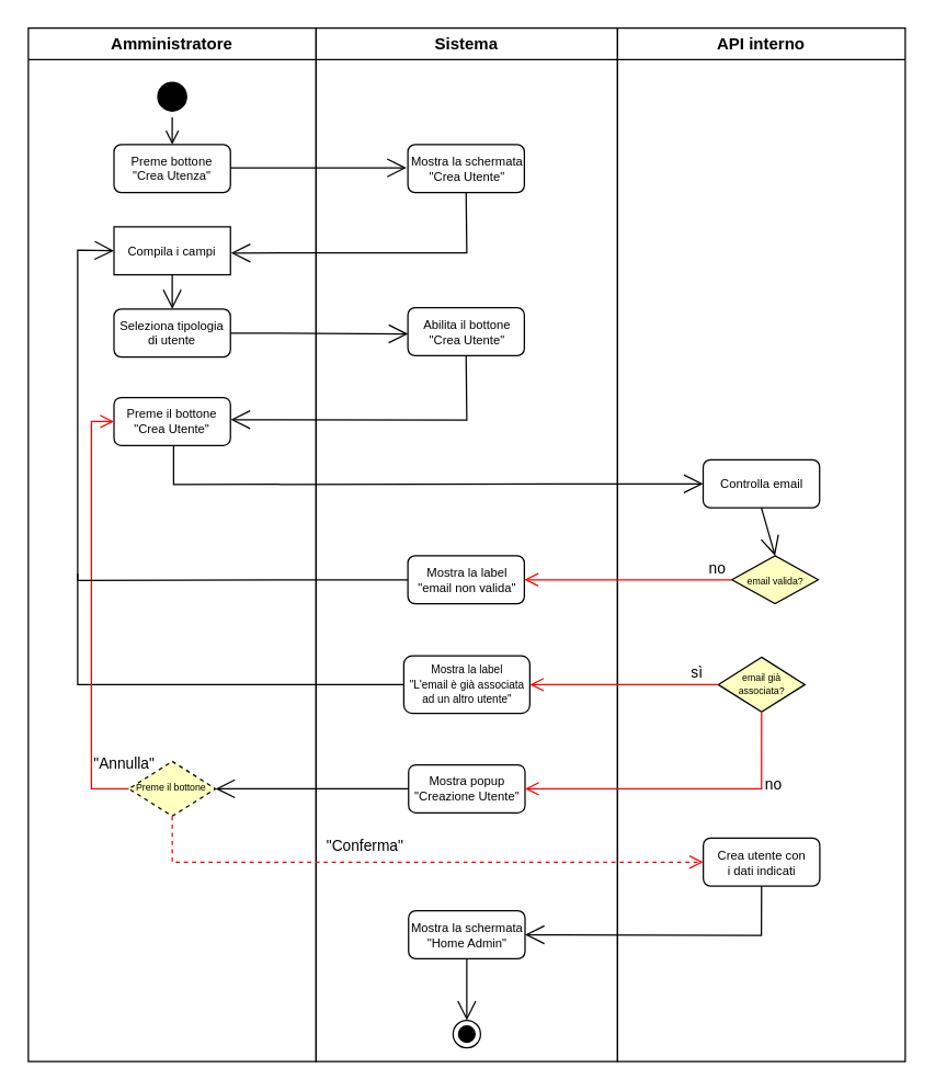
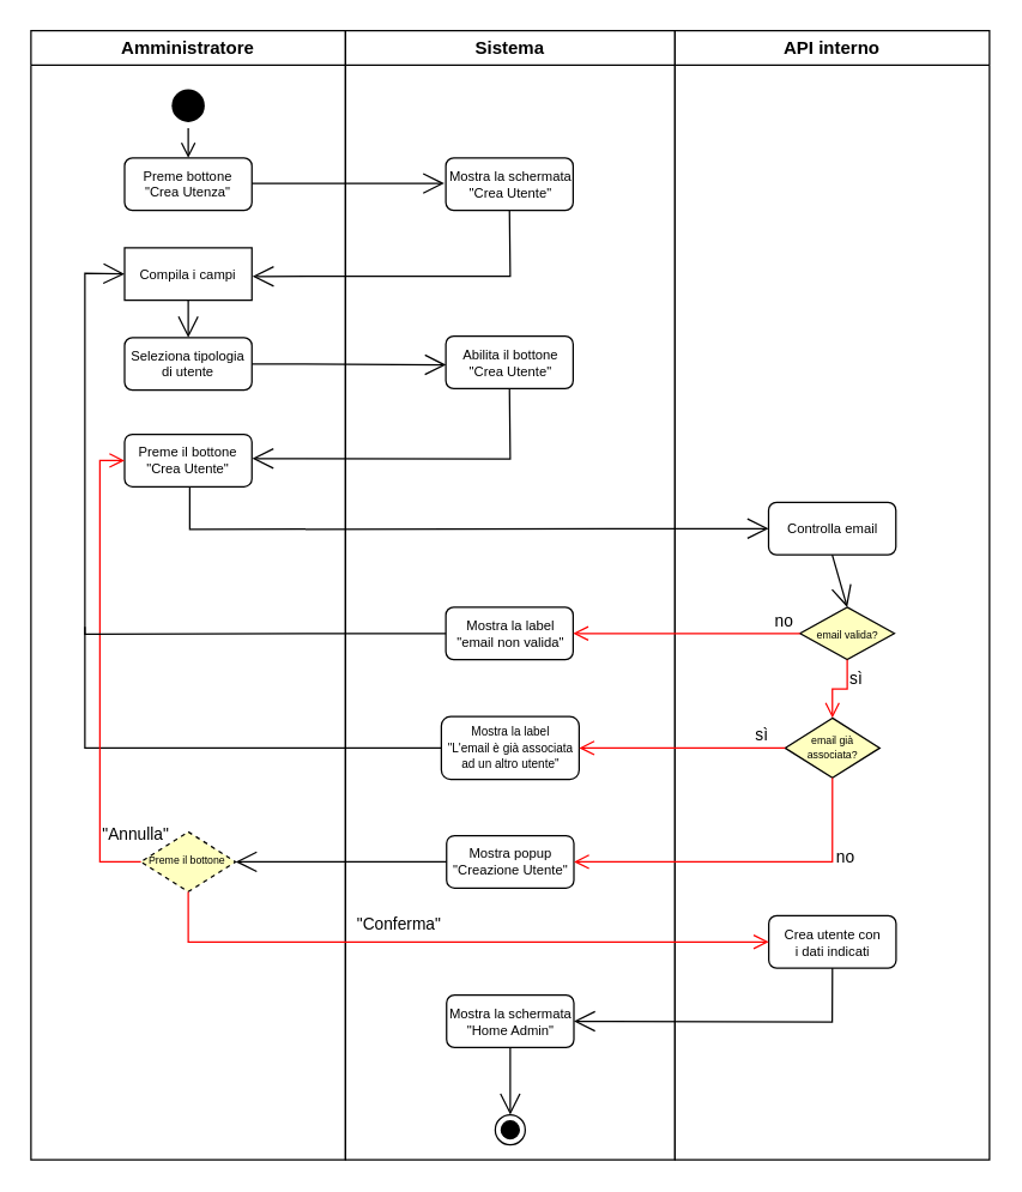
  <mxCell id="0" />
  <mxCell id="1" parent="0" />
  <mxCell id="2" value="Amministratore" style="swimlane;whiteSpace=wrap" parent="1" vertex="1"><mxGeometry x="20" y="20" width="210" height="754" as="geometry" /></mxCell>
  <mxCell id="3" value="" style="ellipse;shape=startState;fillColor=#000000;strokeColor=none;" parent="2" vertex="1"><mxGeometry x="90" y="35" width="30" height="30" as="geometry" /></mxCell>
  <mxCell id="4" value="" style="edgeStyle=elbowEdgeStyle;elbow=horizontal;verticalAlign=bottom;endArrow=open;endSize=8;strokeColor=#000000;endFill=1;rounded=0;exitX=0.5;exitY=1;exitDx=0;exitDy=0;entryX=0.5;entryY=0;entryDx=0;entryDy=0;" parent="2" source="3" target="5" edge="1"><mxGeometry x="-5" y="20" as="geometry"><mxPoint x="106" y="95" as="targetPoint" /><mxPoint x="100" y="235" as="sourcePoint" /><Array as="points" /><mxPoint x="-22" y="7" as="offset" /></mxGeometry></mxCell>
  <mxCell id="5" value="Preme bottone &#10;&quot;Crea Utenza&quot;" style="strokeColor=#000000;fontSize=9;rounded=1;" parent="2" vertex="1"><mxGeometry x="62.5" y="85" width="85" height="35" as="geometry" /></mxCell>
  <mxCell id="6" value="Compila i campi" style="strokeColor=#000000;fontSize=9;rounded=0;" parent="2" vertex="1"><mxGeometry x="62.5" y="145" width="85" height="35" as="geometry" /></mxCell>
  <mxCell id="7" value="Seleziona tipologia&#10;di utente" style="strokeColor=#000000;fontSize=9;rounded=1;" parent="2" vertex="1"><mxGeometry x="62.5" y="205" width="85" height="35" as="geometry" /></mxCell>
  <mxCell id="8" value="" style="endArrow=open;endFill=1;endSize=12;html=1;rounded=0;fontSize=9;exitX=0.5;exitY=1;exitDx=0;exitDy=0;entryX=0.5;entryY=0;entryDx=0;entryDy=0;" parent="2" source="6" target="7" edge="1"><mxGeometry width="160" relative="1" as="geometry"><mxPoint x="236" y="225" as="sourcePoint" /><mxPoint x="396" y="225" as="targetPoint" /></mxGeometry></mxCell>
  <mxCell id="9" value="Preme il bottone&#10;&quot;Crea Utente&quot;" style="strokeColor=#000000;fontSize=9;rounded=1;" parent="2" vertex="1"><mxGeometry x="62.5" y="269.5" width="85" height="35" as="geometry" /></mxCell>
  <mxCell id="10" value="" style="endArrow=none;html=1;rounded=0;labelBackgroundColor=none;fontSize=9;entryX=0;entryY=0.5;entryDx=0;entryDy=0;" parent="2" target="19" edge="1"><mxGeometry width="50" height="50" relative="1" as="geometry"><mxPoint x="36" y="398" as="sourcePoint" /><mxPoint x="106" y="458" as="targetPoint" /><Array as="points"><mxPoint x="36" y="479" /></Array></mxGeometry></mxCell>
  <mxCell id="11" value="Preme il bottone" style="rhombus;fillColor=#ffffc0;strokeColor=#000000;whiteSpace=wrap;spacing=0;fontSize=7;align=center;dashed=1;" parent="2" vertex="1"><mxGeometry x="73.38" y="535" width="63.25" height="40" as="geometry" /></mxCell>
  <mxCell id="12" value="&lt;font style=&quot;font-size: 11px;&quot;&gt;&quot;Annulla&quot;&lt;br&gt;&lt;/font&gt;" style="edgeStyle=orthogonalEdgeStyle;html=1;align=left;verticalAlign=top;endArrow=open;endSize=8;strokeColor=#ff0000;rounded=0;labelBackgroundColor=none;fontSize=7;exitX=0;exitY=0.5;exitDx=0;exitDy=0;entryX=0;entryY=0.5;entryDx=0;entryDy=0;" edge="1" parent="2" source="11" target="9"><mxGeometry x="-0.627" relative="1" as="geometry"><mxPoint x="56" y="495" as="targetPoint" /><mxPoint x="26" y="545" as="sourcePoint" /><mxPoint as="offset" /><Array as="points"><mxPoint x="46" y="555" /><mxPoint x="46" y="287" /></Array></mxGeometry></mxCell>
  <mxCell id="13" value="Sistema" style="swimlane;whiteSpace=wrap;startSize=23;" parent="1" vertex="1"><mxGeometry x="230" y="20" width="220" height="754" as="geometry" /></mxCell>
  <mxCell id="14" value="" style="endArrow=open;endFill=1;endSize=12;html=1;rounded=0;fontSize=9;strokeWidth=1;" parent="13" edge="1"><mxGeometry width="160" relative="1" as="geometry"><mxPoint x="-62.5" y="102.08" as="sourcePoint" /><mxPoint x="66" y="102" as="targetPoint" /></mxGeometry></mxCell>
  <mxCell id="15" value="Mostra la schermata&lt;br&gt;&quot;Crea Utente&quot;" style="html=1;fontSize=9;rounded=1;" parent="13" vertex="1"><mxGeometry x="67" y="85" width="85" height="35" as="geometry" /></mxCell>
  <mxCell id="16" value="Abilita il bottone&lt;br&gt;&quot;Crea Utente&quot;" style="html=1;fontSize=9;rounded=1;" parent="13" vertex="1"><mxGeometry x="67" y="204" width="85" height="35" as="geometry" /></mxCell>
  <mxCell id="17" value="" style="endArrow=open;endFill=1;endSize=12;html=1;rounded=0;fontSize=9;entryX=0;entryY=0.5;entryDx=0;entryDy=0;" parent="13" target="26" edge="1"><mxGeometry width="160" relative="1" as="geometry"><mxPoint x="-104" y="305" as="sourcePoint" /><mxPoint x="266" y="333" as="targetPoint" /><Array as="points"><mxPoint x="-104" y="333" /></Array></mxGeometry></mxCell>
  <mxCell id="18" value="Mostra la label&lt;br&gt;&quot;email non valida&quot;" style="html=1;fontSize=9;rounded=1;" parent="13" vertex="1"><mxGeometry x="67" y="385" width="85" height="35" as="geometry" /></mxCell>
  <mxCell id="19" value="&lt;font style=&quot;font-size: 8px;&quot;&gt;Mostra la label&lt;br&gt;&quot;L'email è già associata&lt;br&gt;ad un altro utente&quot;&lt;/font&gt;" style="html=1;fontSize=9;rounded=1;" parent="13" vertex="1"><mxGeometry x="64" y="458" width="92" height="42" as="geometry" /></mxCell>
  <mxCell id="20" value="Mostra popup&lt;br&gt;&quot;Creazione Utente&quot;" style="html=1;fontSize=9;rounded=1;" parent="13" vertex="1"><mxGeometry x="67.5" y="537.5" width="85" height="35" as="geometry" /></mxCell>
  <mxCell id="21" value="Mostra la schermata&lt;br&gt;&quot;Home Admin&quot;" style="html=1;fontSize=9;rounded=1;" vertex="1" parent="13"><mxGeometry x="67.5" y="644" width="85" height="35" as="geometry" /></mxCell>
  <mxCell id="22" value="" style="ellipse;html=1;shape=endState;fillColor=#000000;strokeColor=#000000;" vertex="1" parent="13"><mxGeometry x="100" y="724" width="20" height="20" as="geometry" /></mxCell>
  <mxCell id="23" value="" style="endArrow=open;endFill=1;endSize=12;html=1;rounded=0;exitX=0.5;exitY=1;exitDx=0;exitDy=0;" edge="1" parent="13" source="21" target="22"><mxGeometry width="160" relative="1" as="geometry"><mxPoint x="56" y="744" as="sourcePoint" /><mxPoint x="110" y="714" as="targetPoint" /></mxGeometry></mxCell>
  <mxCell id="24" value="API interno" style="swimlane;whiteSpace=wrap" parent="1" vertex="1"><mxGeometry x="450" y="20" width="210" height="754" as="geometry"><mxRectangle x="724.5" y="128" width="90" height="30" as="alternateBounds" /></mxGeometry></mxCell>
  <mxCell id="25" value="&lt;p style=&quot;line-height: 120%;&quot;&gt;&lt;font style=&quot;font-size: 7px;&quot;&gt;email valida?&lt;/font&gt;&lt;/p&gt;" style="rhombus;whiteSpace=wrap;html=1;fillColor=#ffffc0;strokeColor=#000000;" parent="24" vertex="1"><mxGeometry x="83.5" y="385" width="63" height="35" as="geometry" /></mxCell>
  <mxCell id="26" value="Controlla email" style="html=1;fontSize=9;rounded=1;" parent="24" vertex="1"><mxGeometry x="62.5" y="315" width="85" height="35" as="geometry" /></mxCell>
  <mxCell id="27" value="" style="endArrow=open;endFill=1;endSize=12;html=1;rounded=0;fontSize=7;exitX=0.5;exitY=1;exitDx=0;exitDy=0;entryX=0.5;entryY=0;entryDx=0;entryDy=0;" parent="24" source="26" target="25" edge="1"><mxGeometry width="160" relative="1" as="geometry"><mxPoint x="73.5" y="385" as="sourcePoint" /><mxPoint x="233.5" y="385" as="targetPoint" /></mxGeometry></mxCell>
+ <mxCell id="28" value="&lt;font style=&quot;font-size: 11px;&quot;&gt;sì&lt;br&gt;&lt;/font&gt;" style="edgeStyle=orthogonalEdgeStyle;html=1;align=left;verticalAlign=top;endArrow=open;endSize=8;strokeColor=#ff0000;rounded=0;labelBackgroundColor=none;fontSize=7;exitX=0.5;exitY=1;exitDx=0;exitDy=0;entryX=0.5;entryY=0;entryDx=0;entryDy=0;" parent="24" source="25" target="29" edge="1"><mxGeometry x="-1" relative="1" as="geometry"><mxPoint x="105" y="468" as="targetPoint" /><mxPoint x="104.71" y="448" as="sourcePoint" /></mxGeometry></mxCell>
  <mxCell id="29" value="email già&#10;associata?" style="rhombus;fillColor=#ffffc0;strokeColor=#000000;whiteSpace=wrap;spacing=0;fontSize=7;align=center;" parent="24" vertex="1"><mxGeometry x="73.5" y="459" width="63.25" height="40" as="geometry" /></mxCell>
  <mxCell id="30" value="Crea utente con&lt;br&gt;i dati indicati" style="html=1;fontSize=9;rounded=1;" vertex="1" parent="24"><mxGeometry x="62.63" y="591" width="85" height="35" as="geometry" /></mxCell>
  <mxCell id="31" value="" style="endArrow=open;endFill=1;endSize=12;html=1;rounded=0;fontSize=9;exitX=0.5;exitY=1;exitDx=0;exitDy=0;entryX=1.005;entryY=0.546;entryDx=0;entryDy=0;entryPerimeter=0;" parent="1" source="15" target="6" edge="1"><mxGeometry width="160" relative="1" as="geometry"><mxPoint x="340" y="145" as="sourcePoint" /><mxPoint x="176" y="184" as="targetPoint" /><Array as="points"><mxPoint x="340" y="184" /></Array></mxGeometry></mxCell>
  <mxCell id="32" value="" style="endArrow=open;endFill=1;endSize=12;html=1;rounded=0;fontSize=9;exitX=1;exitY=0.5;exitDx=0;exitDy=0;entryX=0.002;entryY=0.548;entryDx=0;entryDy=0;entryPerimeter=0;" parent="1" source="7" target="16" edge="1"><mxGeometry width="160" relative="1" as="geometry"><mxPoint x="186" y="245" as="sourcePoint" /><mxPoint x="276" y="244" as="targetPoint" /></mxGeometry></mxCell>
  <mxCell id="33" value="" style="endArrow=open;endFill=1;endSize=12;html=1;rounded=0;fontSize=9;exitX=0.5;exitY=1;exitDx=0;exitDy=0;entryX=1.003;entryY=0.463;entryDx=0;entryDy=0;entryPerimeter=0;" parent="1" source="16" target="9" edge="1"><mxGeometry width="160" relative="1" as="geometry"><mxPoint x="236" y="365" as="sourcePoint" /><mxPoint x="176" y="306" as="targetPoint" /><Array as="points"><mxPoint x="340" y="306" /></Array></mxGeometry></mxCell>
  <mxCell id="34" value="no" style="edgeStyle=orthogonalEdgeStyle;html=1;align=left;verticalAlign=bottom;endArrow=open;endSize=8;strokeColor=#ff0000;rounded=0;exitX=0;exitY=0.5;exitDx=0;exitDy=0;entryX=1;entryY=0.5;entryDx=0;entryDy=0;labelBackgroundColor=none;" parent="1" source="25" target="18" edge="1"><mxGeometry x="-0.753" relative="1" as="geometry"><mxPoint x="396" y="422" as="targetPoint" /><mxPoint x="386" y="468" as="sourcePoint" /><mxPoint as="offset" /></mxGeometry></mxCell>
  <mxCell id="35" value="" style="endArrow=open;endFill=1;endSize=12;html=1;rounded=0;labelBackgroundColor=none;fontSize=7;exitX=0;exitY=0.5;exitDx=0;exitDy=0;entryX=0;entryY=0.5;entryDx=0;entryDy=0;" parent="1" source="18" target="6" edge="1"><mxGeometry width="160" relative="1" as="geometry"><mxPoint x="56" y="405" as="sourcePoint" /><mxPoint x="56" y="155" as="targetPoint" /><Array as="points"><mxPoint x="56" y="423" /><mxPoint x="56" y="182" /></Array></mxGeometry></mxCell>
  <mxCell id="36" value="sì" style="edgeStyle=orthogonalEdgeStyle;html=1;align=left;verticalAlign=bottom;endArrow=open;endSize=8;strokeColor=#ff0000;rounded=0;exitX=0;exitY=0.5;exitDx=0;exitDy=0;labelBackgroundColor=none;entryX=1;entryY=0.5;entryDx=0;entryDy=0;" parent="1" source="29" target="19" edge="1"><mxGeometry x="-0.683" relative="1" as="geometry"><mxPoint x="406" y="498" as="targetPoint" /><mxPoint x="481.5" y="508" as="sourcePoint" /><mxPoint as="offset" /></mxGeometry></mxCell>
  <mxCell id="37" value="&lt;font style=&quot;font-size: 11px;&quot;&gt;no&lt;br&gt;&lt;/font&gt;" style="edgeStyle=orthogonalEdgeStyle;html=1;align=left;verticalAlign=top;endArrow=open;endSize=8;strokeColor=#ff0000;rounded=0;labelBackgroundColor=none;fontSize=7;exitX=0.5;exitY=1;exitDx=0;exitDy=0;entryX=1;entryY=0.5;entryDx=0;entryDy=0;" parent="1" source="29" target="20" edge="1"><mxGeometry x="-0.653" y="1" relative="1" as="geometry"><mxPoint x="546" y="624" as="targetPoint" /><mxPoint x="554.71" y="548" as="sourcePoint" /><Array as="points"><mxPoint x="555" y="575" /></Array><mxPoint as="offset" /></mxGeometry></mxCell>
  <mxCell id="38" value="" style="endArrow=open;endFill=1;endSize=12;html=1;rounded=0;labelBackgroundColor=none;fontSize=9;exitX=0;exitY=0.5;exitDx=0;exitDy=0;entryX=1;entryY=0.5;entryDx=0;entryDy=0;" parent="1" source="20" target="11" edge="1"><mxGeometry width="160" relative="1" as="geometry"><mxPoint x="46" y="634" as="sourcePoint" /><mxPoint x="163.25" y="575" as="targetPoint" /></mxGeometry></mxCell>
- <mxCell id="39" value="&lt;font style=&quot;font-size: 11px;&quot;&gt;&quot;Conferma&quot;&lt;br&gt;&lt;/font&gt;" style="edgeStyle=orthogonalEdgeStyle;html=1;align=left;verticalAlign=top;endArrow=open;endSize=8;strokeColor=#ff0000;rounded=0;labelBackgroundColor=none;fontSize=7;exitX=0.5;exitY=1;exitDx=0;exitDy=0;entryX=0;entryY=0.5;entryDx=0;entryDy=0;dashed=1;" edge="1" parent="1" source="11" target="30"><mxGeometry x="-0.313" y="25" relative="1" as="geometry"><mxPoint x="512.63" y="628.5" as="targetPoint" /><mxPoint x="125.005" y="602" as="sourcePoint" /><Array as="points"><mxPoint x="125" y="629" /><mxPoint x="513" y="629" /></Array><mxPoint as="offset" /></mxGeometry></mxCell>
+ <mxCell id="39" value="&lt;font style=&quot;font-size: 11px;&quot;&gt;&quot;Conferma&quot;&lt;br&gt;&lt;/font&gt;" style="edgeStyle=orthogonalEdgeStyle;html=1;align=left;verticalAlign=top;endArrow=open;endSize=8;strokeColor=#ff0000;rounded=0;labelBackgroundColor=none;fontSize=7;exitX=0.5;exitY=1;exitDx=0;exitDy=0;entryX=0;entryY=0.5;entryDx=0;entryDy=0;" edge="1" parent="1" source="11" target="30"><mxGeometry x="-0.313" y="25" relative="1" as="geometry"><mxPoint x="512.63" y="628.5" as="targetPoint" /><mxPoint x="125.005" y="602" as="sourcePoint" /><Array as="points"><mxPoint x="125" y="629" /><mxPoint x="513" y="629" /></Array><mxPoint as="offset" /></mxGeometry></mxCell>
  <mxCell id="40" value="" style="endArrow=open;endFill=1;endSize=12;html=1;rounded=0;exitX=0.5;exitY=1;exitDx=0;exitDy=0;entryX=1;entryY=0.5;entryDx=0;entryDy=0;" edge="1" parent="1" source="30" target="21"><mxGeometry width="160" relative="1" as="geometry"><mxPoint x="496" y="724" as="sourcePoint" /><mxPoint x="396" y="684" as="targetPoint" /><Array as="points"><mxPoint x="555" y="682" /></Array></mxGeometry></mxCell>
